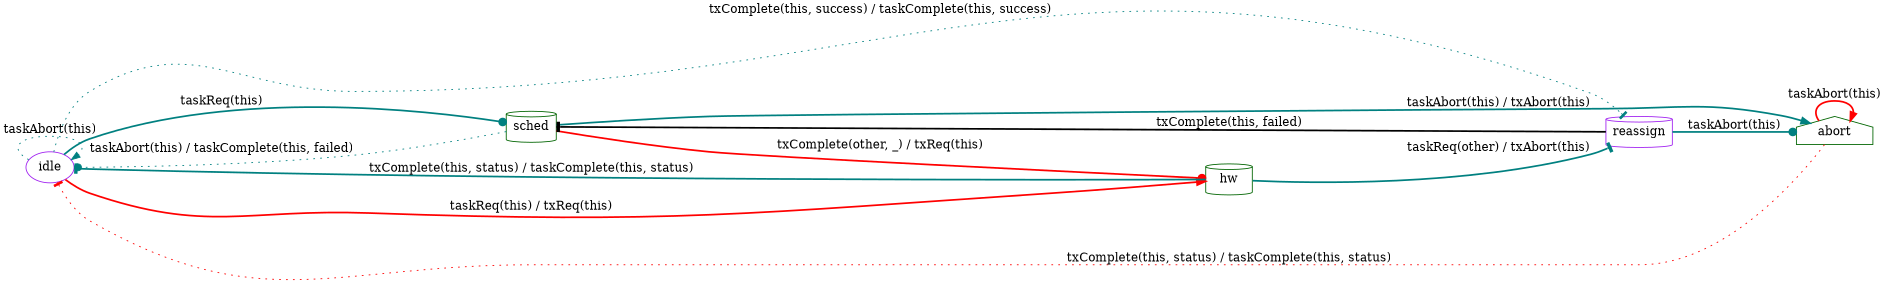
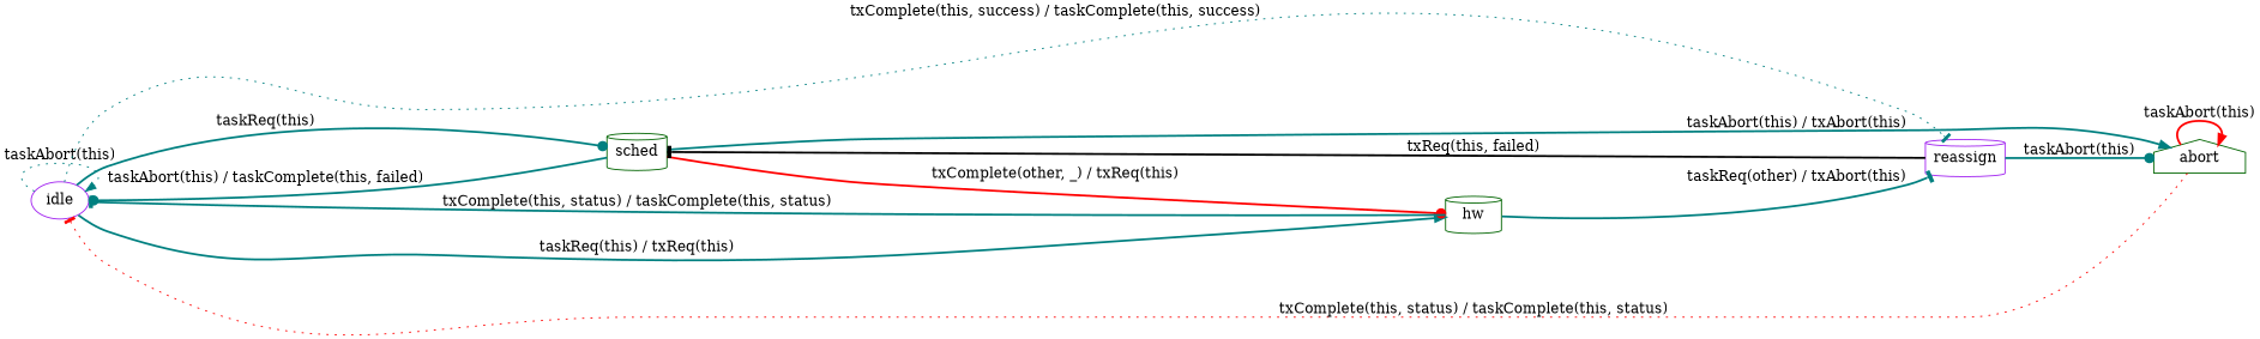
  digraph {
    rankdir=LR
    node [color=darkgreen shape=cylinder]
    edge [arrowhead=tee color=teal style=bold]
    idle [color=purple shape=ellipse]
    sched
    hw
    reassign [color=purple]
    abort [shape=house]
    idle -> idle [arrowhead=normal label="taskAbort(this)" style=dotted]
    idle -> sched [arrowhead=dot label="taskReq(this)"]
-   idle -> hw [arrowhead=normal color=red label="taskReq(this) / txReq(this)"]
+   idle -> hw [arrowhead=normal label="taskReq(this) / txReq(this)"]
    idle -> reassign [label="txComplete(this, success) / taskComplete(this, success)" style=dotted]
-   sched -> idle [arrowhead=dot label="taskAbort(this) / taskComplete(this, failed)" style=dotted]
+   sched -> idle [arrowhead=dot label="taskAbort(this) / taskComplete(this, failed)"]
    sched -> hw [arrowhead=dot color=red label="txComplete(other, _) / txReq(this)"]
    sched -> abort [arrowhead=normal label="taskAbort(this) / txAbort(this)"]
    hw -> idle [label="txComplete(this, status) / taskComplete(this, status)"]
    hw -> reassign [label="taskReq(other) / txAbort(this)"]
-   reassign -> sched [color=black label="txComplete(this, failed)"]
+   reassign -> sched [color=black label="txReq(this, failed)"]
    reassign -> abort [arrowhead=dot label="taskAbort(this)"]
    abort -> idle [color=red label="txComplete(this, status) / taskComplete(this, status)" style=dotted]
    abort -> abort [arrowhead=normal color=red label="taskAbort(this)"]
  }
